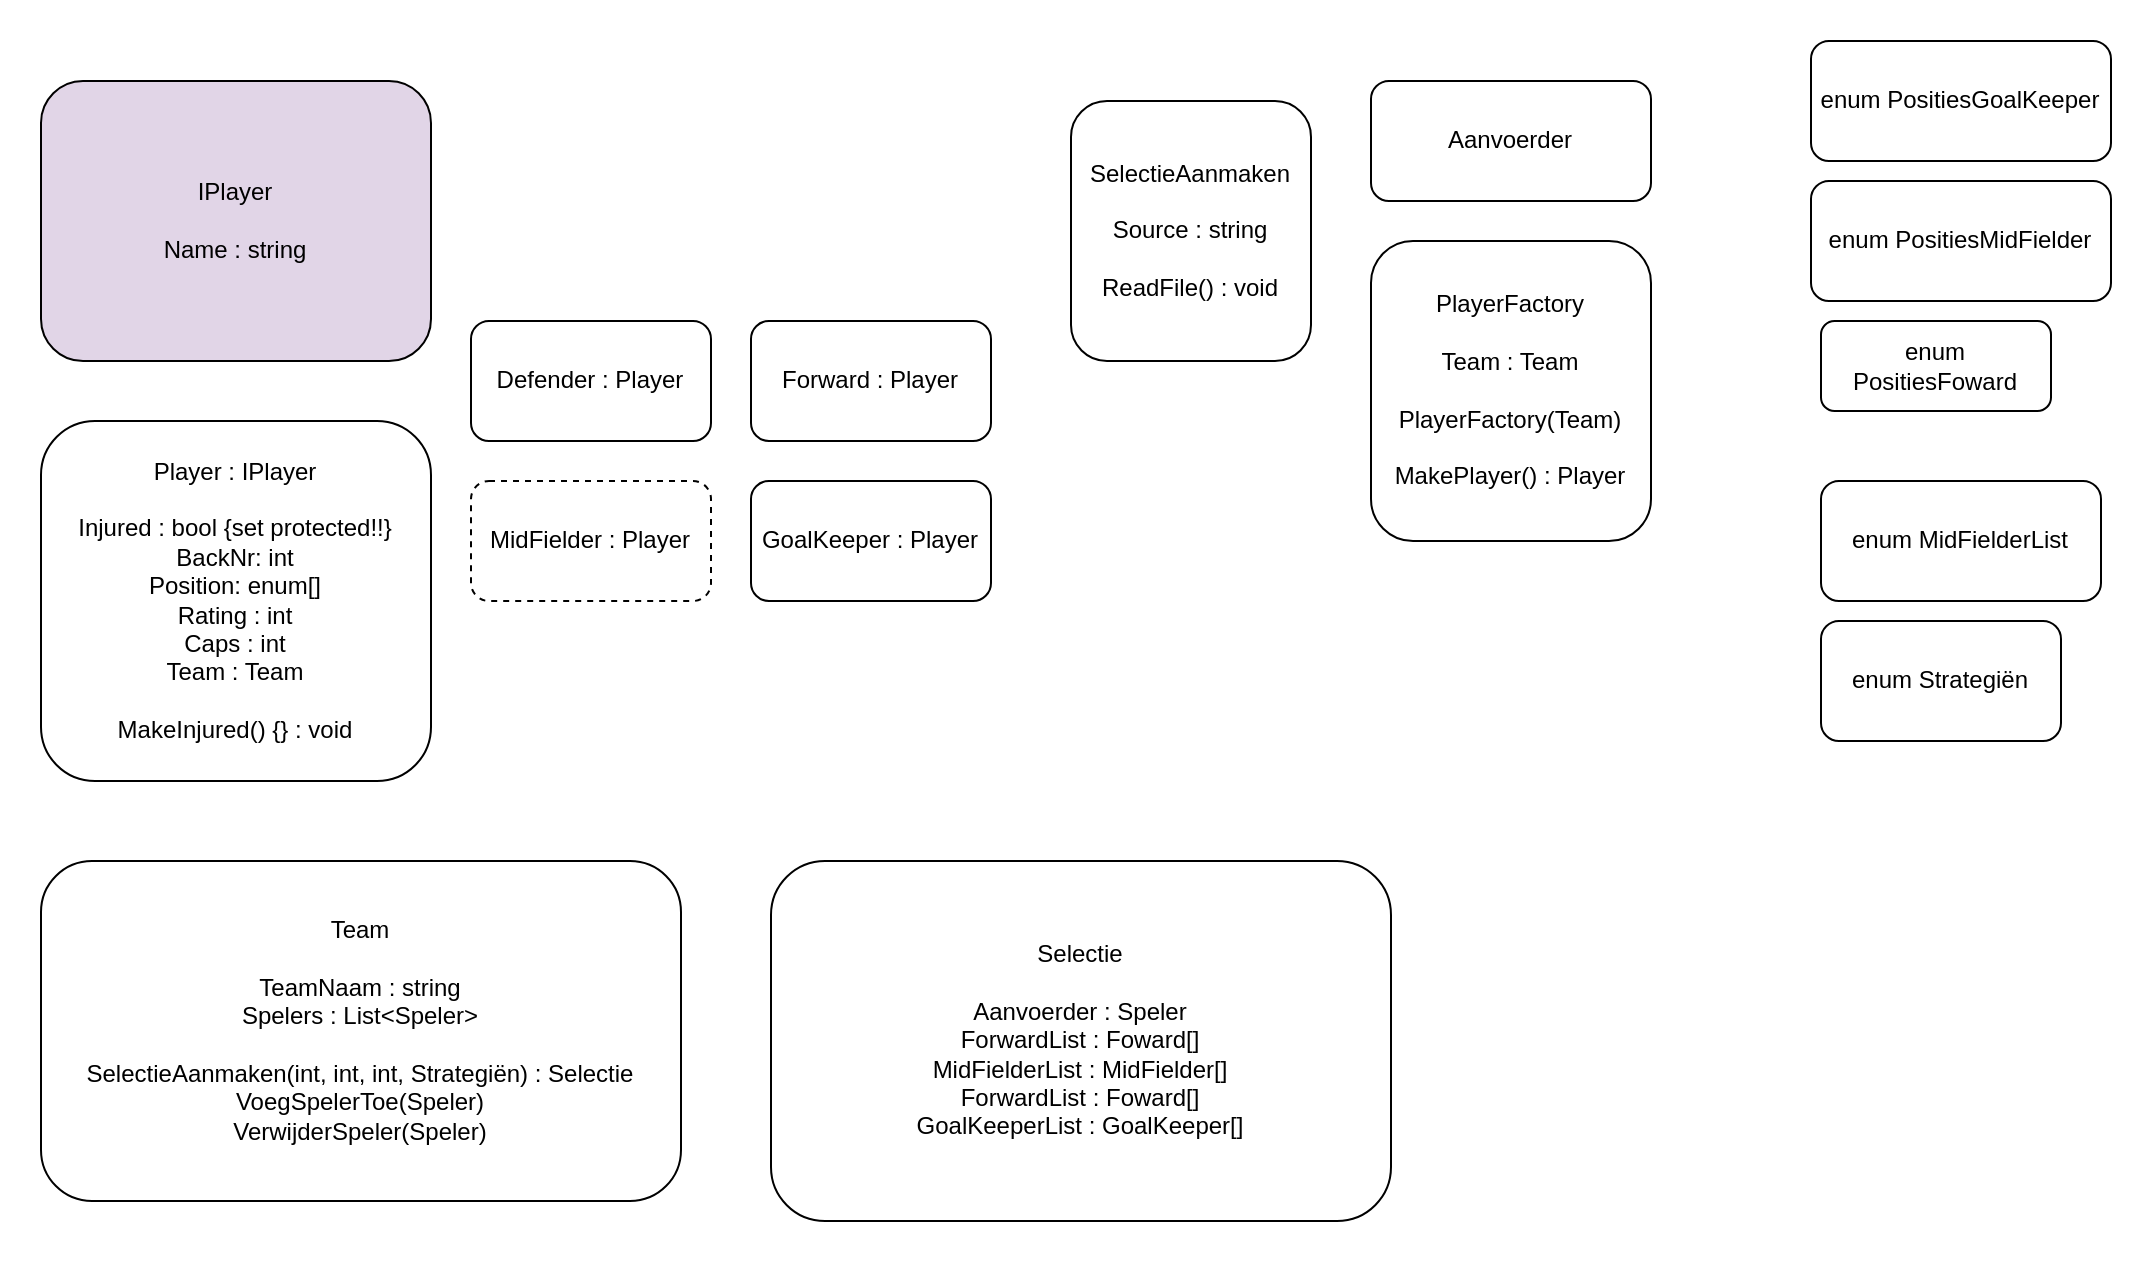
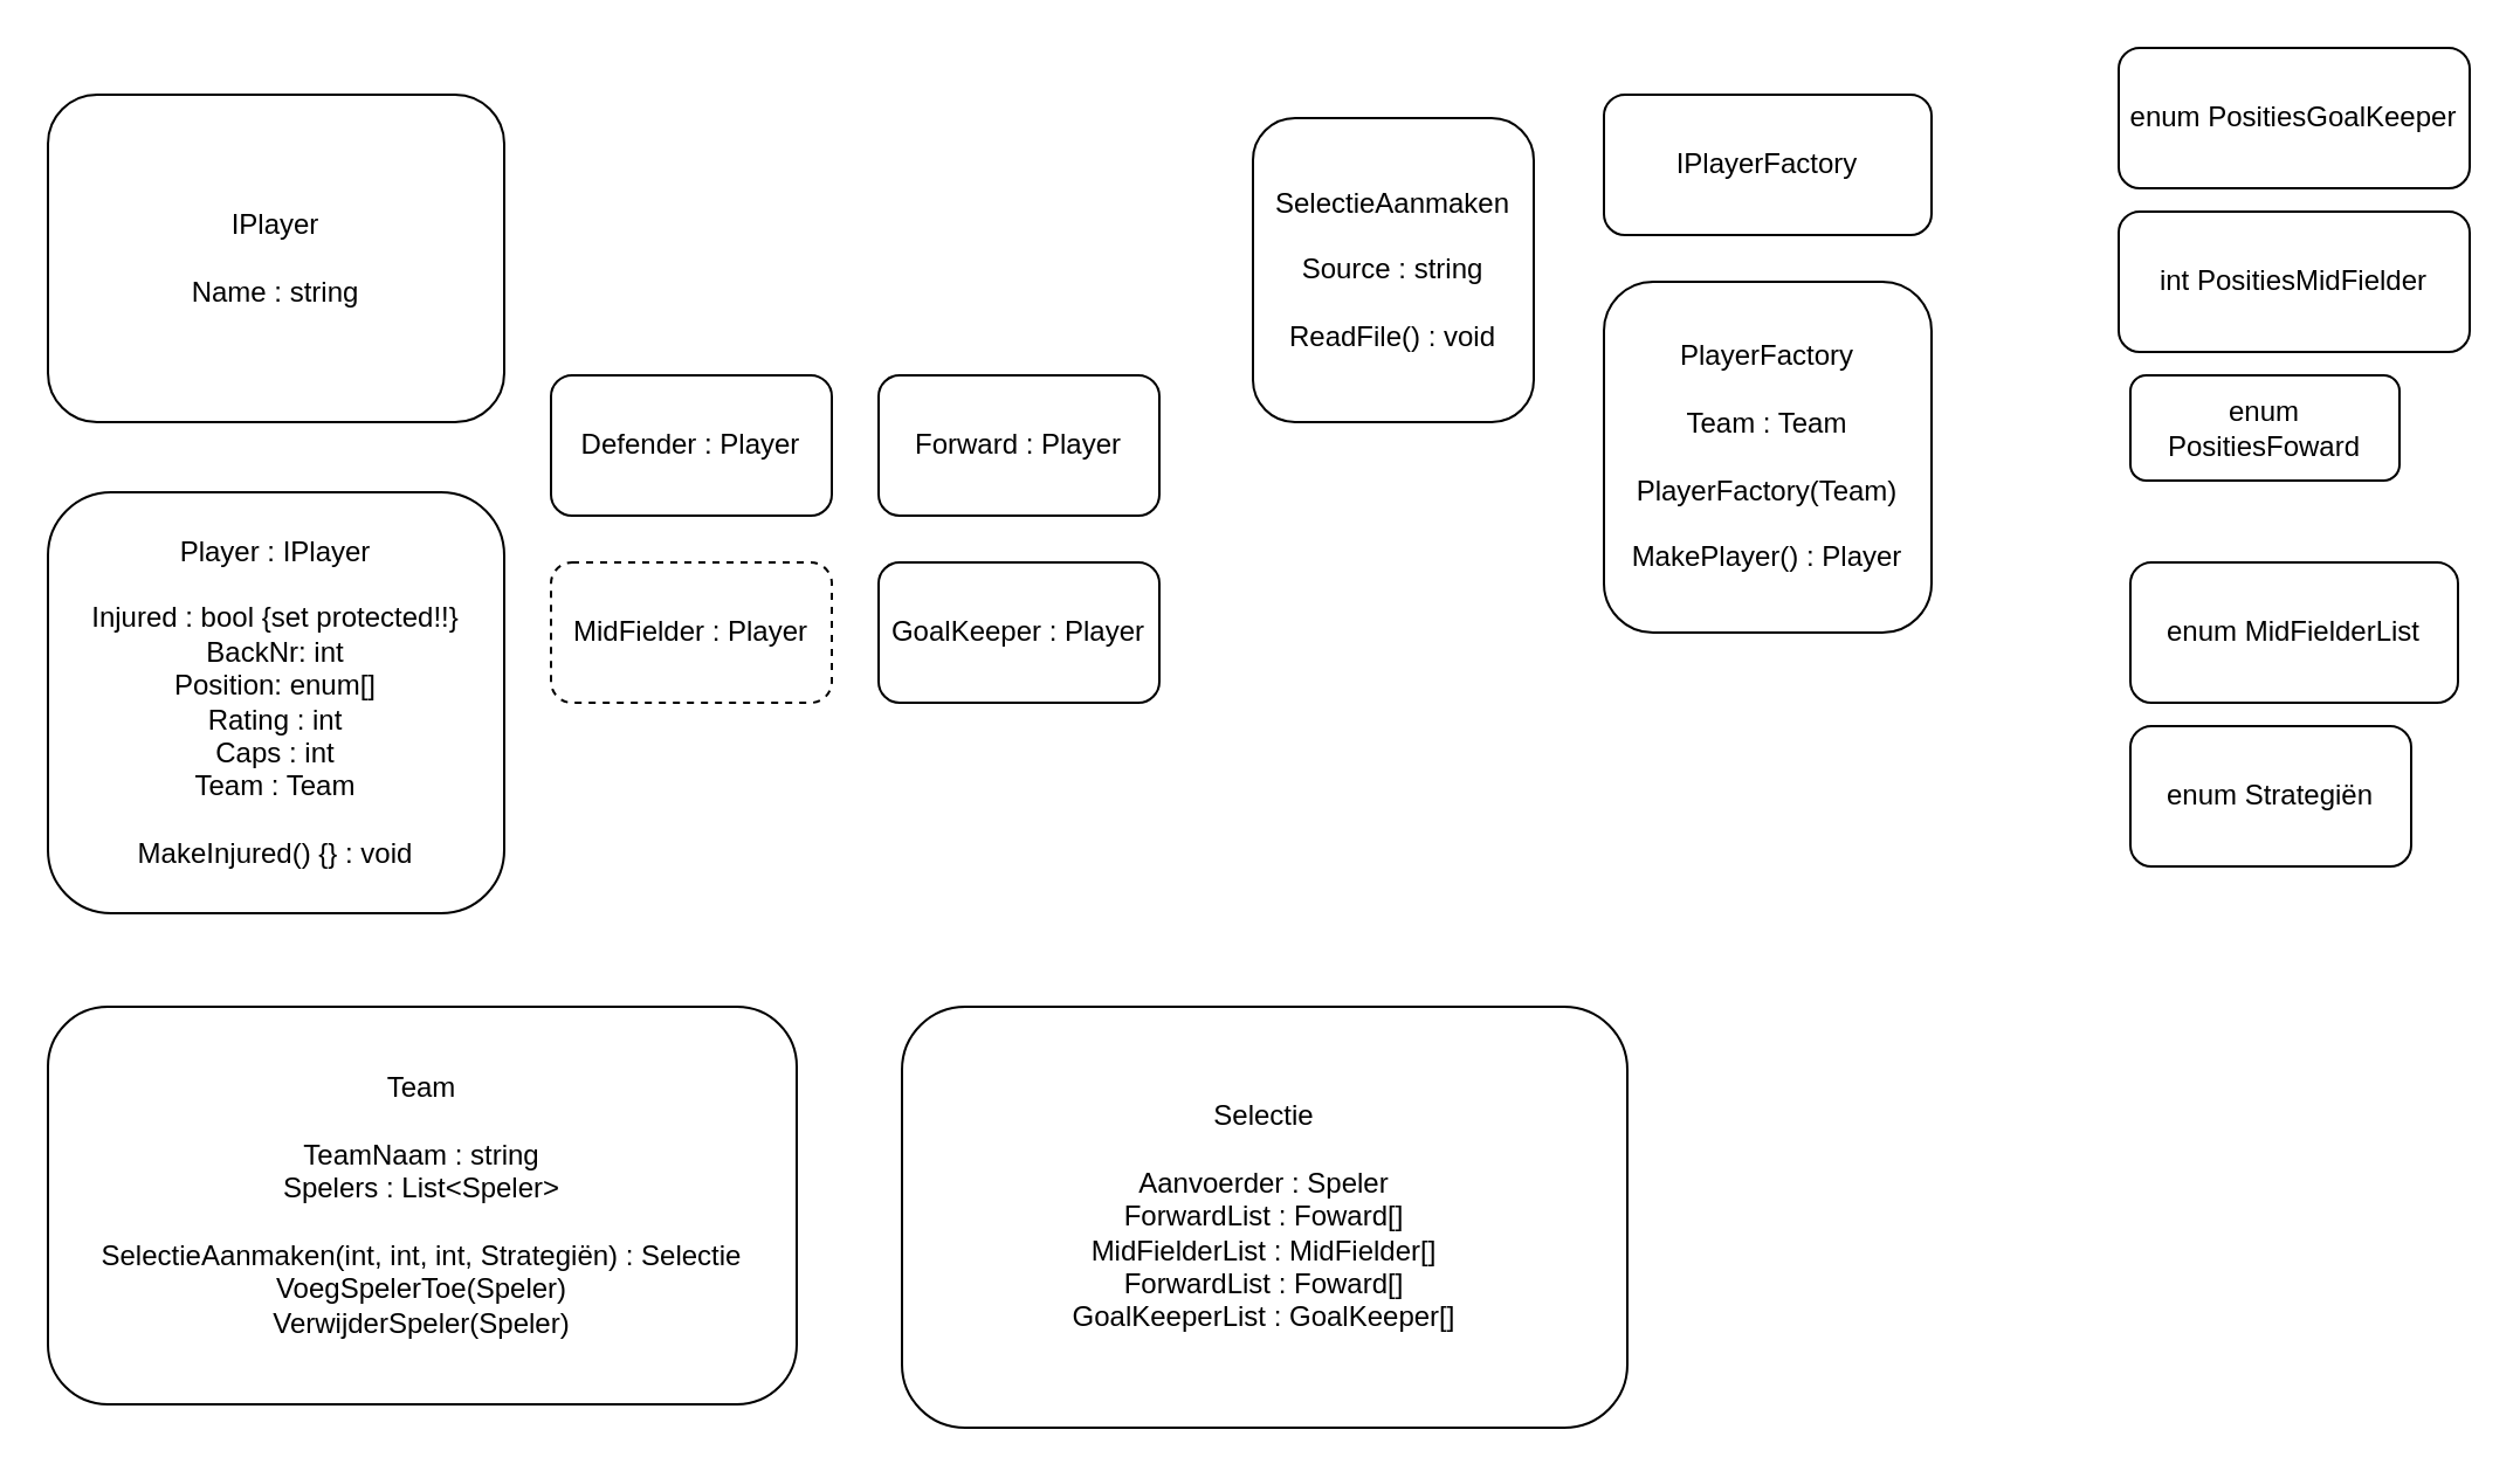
  <mxCell id="0" />
  <mxCell id="1" parent="0" />
  <mxCell id="2" value="Player : IPlayer&lt;br&gt;&lt;br&gt;Injured : bool {set protected!!}&lt;br&gt;BackNr: int&lt;br&gt;Position: enum[]&lt;br&gt;Rating : int&lt;br&gt;Caps : int&lt;br&gt;Team : Team&lt;br&gt;&lt;br&gt;MakeInjured() {} : void" style="rounded=1;whiteSpace=wrap;html=1;" vertex="1" parent="1"><mxGeometry x="20" y="210" width="195" height="180" as="geometry" /></mxCell>
  <mxCell id="3" value="Defender : Player" style="rounded=1;whiteSpace=wrap;html=1;" vertex="1" parent="1"><mxGeometry x="235" y="160" width="120" height="60" as="geometry" /></mxCell>
  <mxCell id="4" value="Forward : Player" style="rounded=1;whiteSpace=wrap;html=1;" vertex="1" parent="1"><mxGeometry x="375" y="160" width="120" height="60" as="geometry" /></mxCell>
  <mxCell id="5" value="MidFielder : Player" style="rounded=1;whiteSpace=wrap;html=1;dashed=1;" vertex="1" parent="1"><mxGeometry x="235" y="240" width="120" height="60" as="geometry" /></mxCell>
  <mxCell id="6" value="GoalKeeper : Player" style="rounded=1;whiteSpace=wrap;html=1;" vertex="1" parent="1"><mxGeometry x="375" y="240" width="120" height="60" as="geometry" /></mxCell>
  <mxCell id="7" value="Team&lt;br&gt;&lt;br&gt;TeamNaam : string&lt;br&gt;Spelers : List&amp;lt;Speler&amp;gt;&lt;br&gt;&lt;br&gt;SelectieAanmaken(int, int, int, Strategiën) : Selectie&lt;br&gt;VoegSpelerToe(Speler)&lt;br&gt;VerwijderSpeler(Speler)" style="rounded=1;whiteSpace=wrap;html=1;" vertex="1" parent="1"><mxGeometry x="20" y="430" width="320" height="170" as="geometry" /></mxCell>
  <mxCell id="8" value="enum Strategiën" style="rounded=1;whiteSpace=wrap;html=1;" vertex="1" parent="1"><mxGeometry x="910" y="310" width="120" height="60" as="geometry" /></mxCell>
  <mxCell id="9" value="enum MidFielderList" style="rounded=1;whiteSpace=wrap;html=1;" vertex="1" parent="1"><mxGeometry x="910" y="240" width="140" height="60" as="geometry" /></mxCell>
- <mxCell id="10" value="enum PositiesMidFielder" style="rounded=1;whiteSpace=wrap;html=1;" vertex="1" parent="1"><mxGeometry x="905" y="90" width="150" height="60" as="geometry" /></mxCell>
+ <mxCell id="10" value="int PositiesMidFielder" style="rounded=1;whiteSpace=wrap;html=1;" vertex="1" parent="1"><mxGeometry x="905" y="90" width="150" height="60" as="geometry" /></mxCell>
  <mxCell id="11" value="enum PositiesFoward" style="rounded=1;whiteSpace=wrap;html=1;" vertex="1" parent="1"><mxGeometry x="910" y="160" width="115" height="45" as="geometry" /></mxCell>
  <mxCell id="12" value="enum PositiesGoalKeeper" style="rounded=1;whiteSpace=wrap;html=1;" vertex="1" parent="1"><mxGeometry x="905" y="20" width="150" height="60" as="geometry" /></mxCell>
  <mxCell id="13" value="Selectie&lt;br&gt;&lt;br&gt;Aanvoerder : Speler&lt;br&gt;ForwardList : Foward[]&lt;br&gt;MidFielderList : MidFielder[]&lt;br&gt;ForwardList : Foward[]&lt;br&gt;GoalKeeperList : GoalKeeper[]" style="rounded=1;whiteSpace=wrap;html=1;" vertex="1" parent="1"><mxGeometry x="385" y="430" width="310" height="180" as="geometry" /></mxCell>
- <mxCell id="14" value="IPlayer&lt;br&gt;&lt;br&gt;Name : string" style="rounded=1;whiteSpace=wrap;html=1;fillColor=#e1d5e7;" vertex="1" parent="1"><mxGeometry x="20" y="40" width="195" height="140" as="geometry" /></mxCell>
+ <mxCell id="14" value="IPlayer&lt;br&gt;&lt;br&gt;Name : string" style="rounded=1;whiteSpace=wrap;html=1;" vertex="1" parent="1"><mxGeometry x="20" y="40" width="195" height="140" as="geometry" /></mxCell>
  <mxCell id="15" value="SelectieAanmaken&lt;br&gt;&lt;br&gt;Source : string&lt;br&gt;&lt;br&gt;ReadFile() : void" style="rounded=1;whiteSpace=wrap;html=1;" vertex="1" parent="1"><mxGeometry x="535" y="50" width="120" height="130" as="geometry" /></mxCell>
- <mxCell id="16" value="Aanvoerder" style="rounded=1;whiteSpace=wrap;html=1;" vertex="1" parent="1"><mxGeometry x="685" y="40" width="140" height="60" as="geometry" /></mxCell>
+ <mxCell id="16" value="IPlayerFactory" style="rounded=1;whiteSpace=wrap;html=1;" vertex="1" parent="1"><mxGeometry x="685" y="40" width="140" height="60" as="geometry" /></mxCell>
  <mxCell id="17" value="PlayerFactory&lt;br&gt;&lt;br&gt;Team : Team&lt;br&gt;&lt;br&gt;PlayerFactory(Team)&lt;br&gt;&lt;br&gt;MakePlayer() : Player" style="rounded=1;whiteSpace=wrap;html=1;" vertex="1" parent="1"><mxGeometry x="685" y="120" width="140" height="150" as="geometry" /></mxCell>
